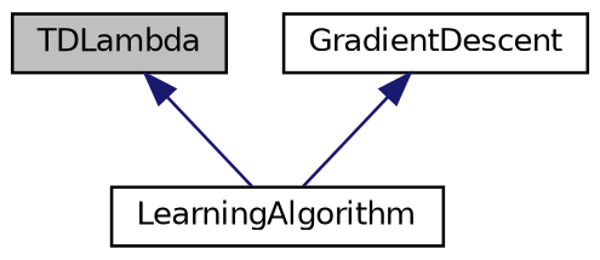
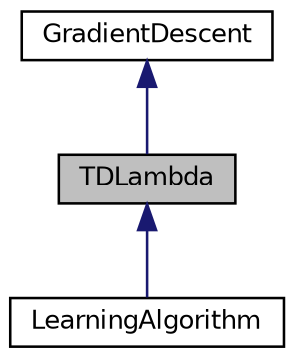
  digraph {
    node [color=black fillcolor=white fontname=Helvetica fontsize=10 shape=record style=filled]
    edge [color=midnightblue dir=back fontname=Helvetica fontsize=10 labelfontname=Helvetica labelfontsize=10 style=solid]
    n1 [fillcolor=grey75 fontcolor=black height=0.2 label=TDLambda width=0.4]
    n2 [height=0.2 label=LearningAlgorithm width=0.4]
    n3 [height=0.2 label=GradientDescent width=0.4]
    n1 -> n2
-   n3 -> n2
+   n3 -> n1
  }
